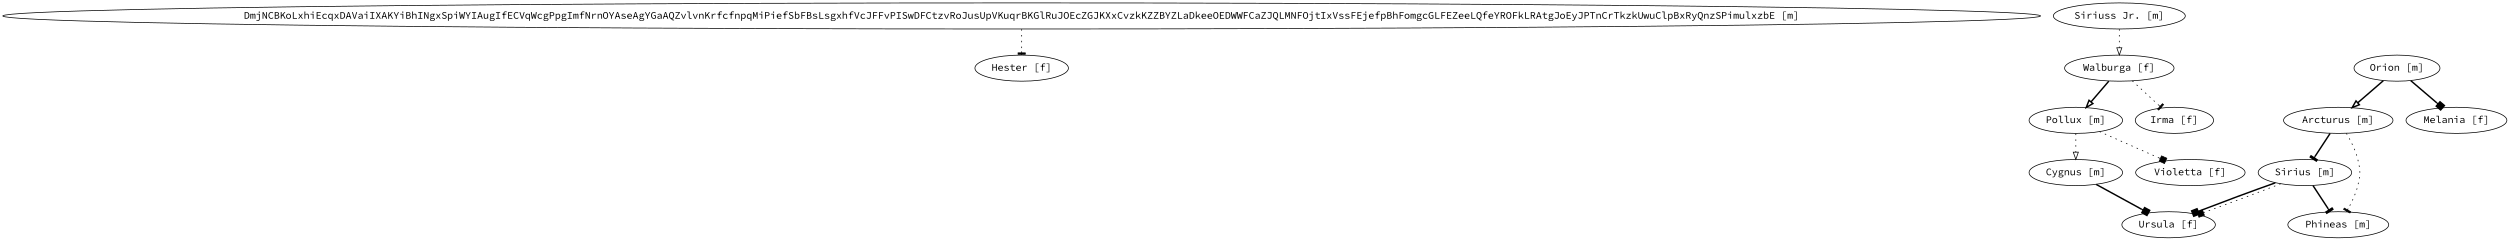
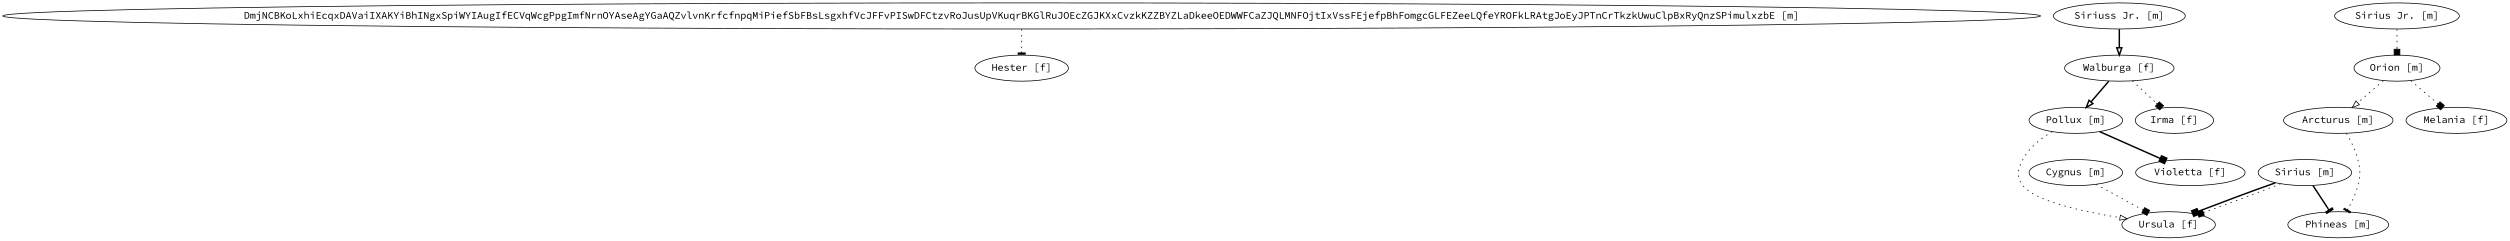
  digraph {
    fontname="Source Code Pro"
    node [fontname="Source Code Pro"]
    edge [arrowhead=box fontname="Source Code Pro" style=bold]
    "DmjNCBKoLxhiEcqxDAVaiIXAKYiBhINgxSpiWYIAugIfECVqWcgPpgImfNrnOYAseAgYGaAQZvlvnKrfcfnpqMiPiefSbFBsLsgxhfVcJFFvPISwDFCtzvRoJusUpVKuqrBKGlRuJOEcZGJKXxCvzkKZZBYZLaDkeeOEDWWFCaZJQLMNFOjtIxVssFEjefpBhFomgcGLFEZeeLQfeYROFkLRAtgJoEyJPTnCrTkzkUwuClpBxRyQnzSPimulxzbE [m]"
    "Hester [f]"
    "Arcturus [m]"
    "Sirius [m]"
    "Phineas [m]"
    "Ursula [f]"
    "Cygnus [m]"
    "Orion [m]"
    "Melania [f]"
    "Pollux [m]"
    "Violetta [f]"
    "Siriuss Jr. [m]"
    "Walburga [f]"
    "Irma [f]"
+   "Sirius Jr. [m]"
    "DmjNCBKoLxhiEcqxDAVaiIXAKYiBhINgxSpiWYIAugIfECVqWcgPpgImfNrnOYAseAgYGaAQZvlvnKrfcfnpqMiPiefSbFBsLsgxhfVcJFFvPISwDFCtzvRoJusUpVKuqrBKGlRuJOEcZGJKXxCvzkKZZBYZLaDkeeOEDWWFCaZJQLMNFOjtIxVssFEjefpBhFomgcGLFEZeeLQfeYROFkLRAtgJoEyJPTnCrTkzkUwuClpBxRyQnzSPimulxzbE [m]" -> "Hester [f]" [arrowhead=tee style=dotted]
-   "Arcturus [m]" -> "Sirius [m]" [arrowhead=tee]
    "Arcturus [m]" -> "Phineas [m]" [arrowhead=tee style=dotted]
    "Sirius [m]" -> "Phineas [m]" [arrowhead=tee]
    "Sirius [m]" -> "Ursula [f]"
    "Sirius [m]" -> "Ursula [f]" [style=dotted]
-   "Cygnus [m]" -> "Ursula [f]"
-   "Orion [m]" -> "Arcturus [m]" [arrowhead=onormal]
-   "Orion [m]" -> "Melania [f]"
-   "Pollux [m]" -> "Cygnus [m]" [arrowhead=onormal style=dotted]
-   "Pollux [m]" -> "Violetta [f]" [style=dotted]
-   "Siriuss Jr. [m]" -> "Walburga [f]" [arrowhead=onormal style=dotted]
+   "Cygnus [m]" -> "Ursula [f]" [style=dotted]
+   "Orion [m]" -> "Arcturus [m]" [arrowhead=onormal style=dotted]
+   "Orion [m]" -> "Melania [f]" [style=dotted]
+   "Pollux [m]" -> "Ursula [f]" [arrowhead=onormal style=dotted]
+   "Pollux [m]" -> "Violetta [f]"
+   "Siriuss Jr. [m]" -> "Walburga [f]" [arrowhead=onormal]
    "Walburga [f]" -> "Pollux [m]" [arrowhead=onormal]
-   "Walburga [f]" -> "Irma [f]" [arrowhead=tee style=dotted]
+   "Walburga [f]" -> "Irma [f]" [style=dotted]
+   "Sirius Jr. [m]" -> "Orion [m]" [style=dotted]
  }
